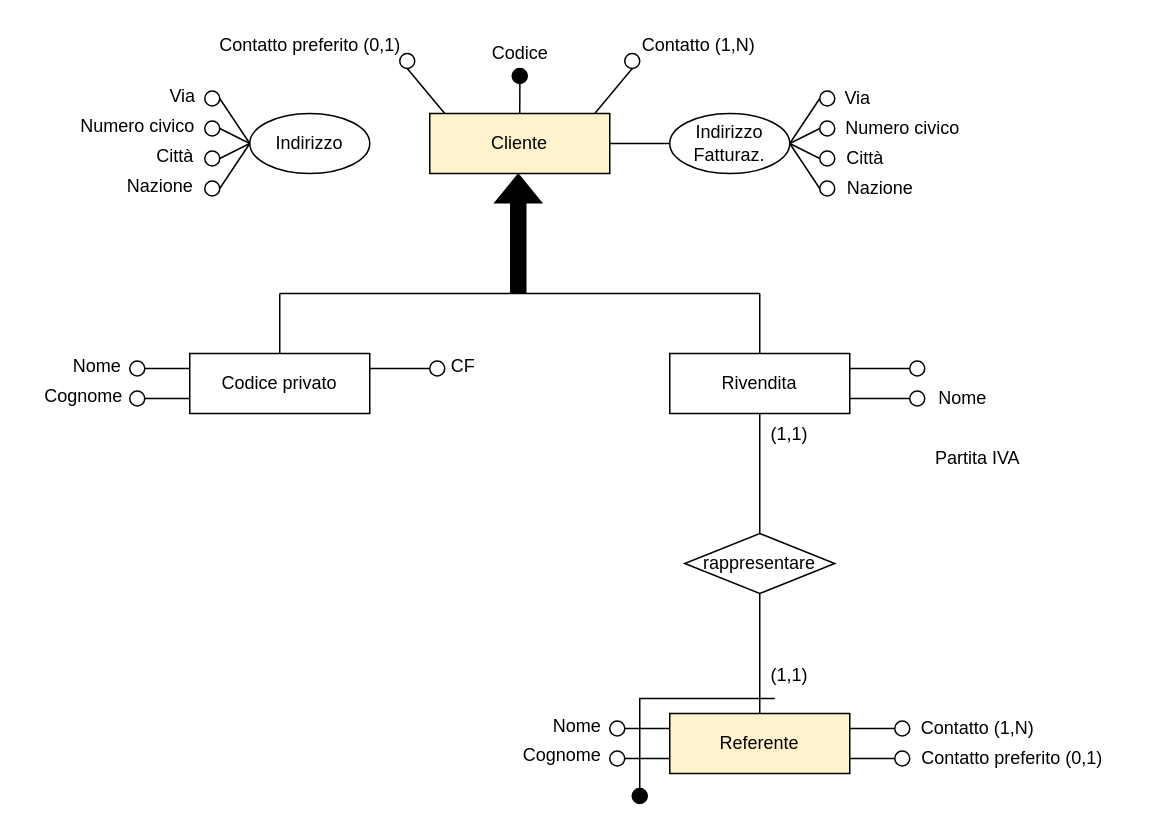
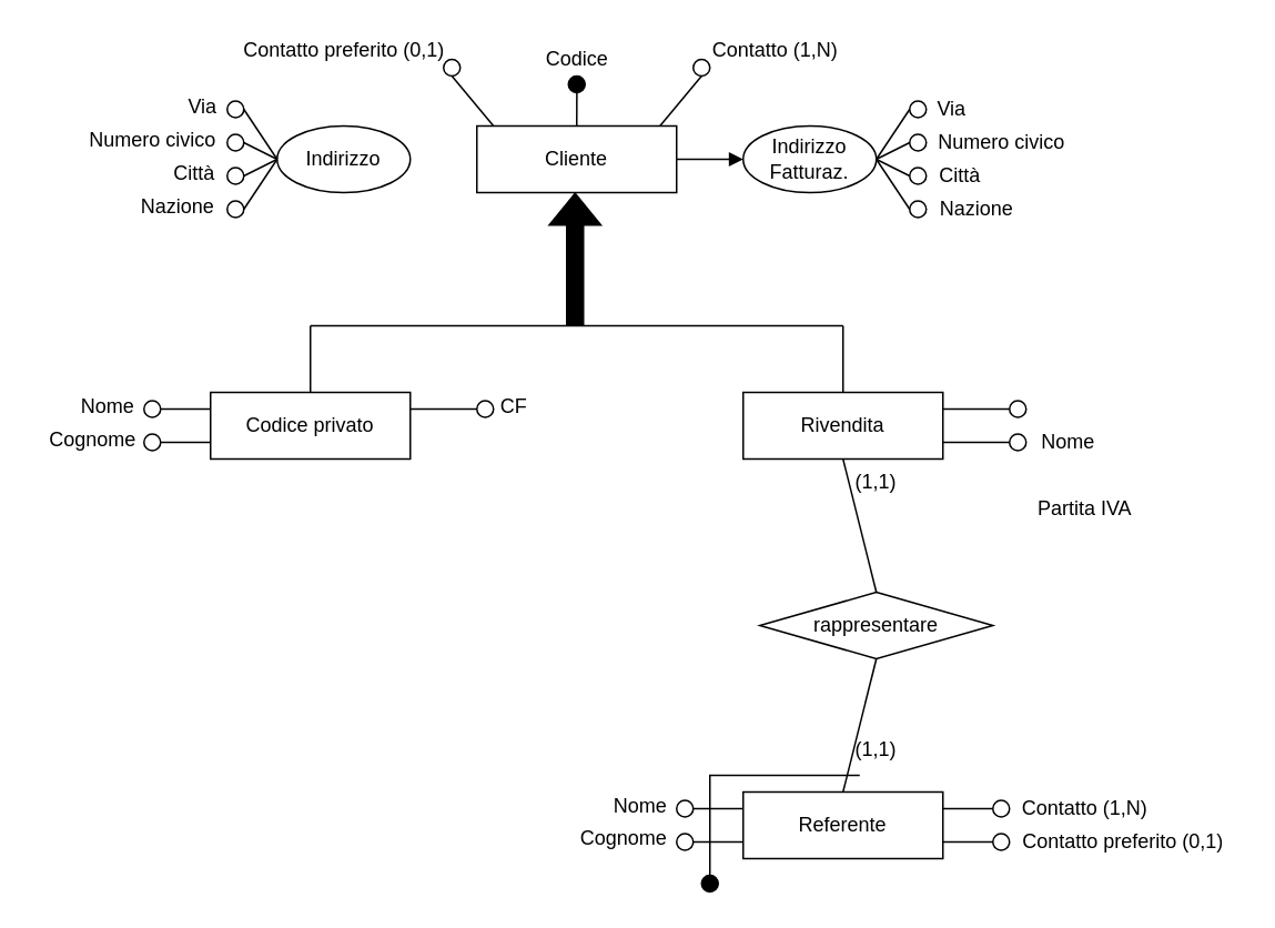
  <mxCell id="0" />
  <mxCell id="1" parent="0" />
- <mxCell id="2" value="Cliente" style="rounded=0;whiteSpace=wrap;html=1;strokeWidth=1;perimeterSpacing=0;fillColor=#fff2cc;" vertex="1" parent="1"><mxGeometry x="286" y="75" width="120" height="40" as="geometry" /></mxCell>
+ <mxCell id="2" value="Cliente" style="rounded=0;whiteSpace=wrap;html=1;strokeWidth=1;perimeterSpacing=0;" vertex="1" parent="1"><mxGeometry x="286" y="75" width="120" height="40" as="geometry" /></mxCell>
  <mxCell id="3" value="" style="endArrow=none;html=1;rounded=0;fillColor=#000000;entryX=0.166;entryY=0;entryDx=0;entryDy=0;entryPerimeter=0;" edge="1" parent="1"><mxGeometry width="50" height="50" relative="1" as="geometry"><mxPoint x="346.08" y="55" as="sourcePoint" /><mxPoint x="346" y="75" as="targetPoint" /></mxGeometry></mxCell>
  <mxCell id="4" value="" style="ellipse;whiteSpace=wrap;html=1;aspect=fixed;strokeWidth=1;fillColor=#000000;" vertex="1" parent="1"><mxGeometry x="341" y="45" width="10" height="10" as="geometry" /></mxCell>
  <mxCell id="5" value="Codice" style="text;html=1;align=center;verticalAlign=middle;resizable=0;points=[];autosize=1;strokeColor=none;fillColor=none;" vertex="1" parent="1"><mxGeometry x="321" y="25" width="50" height="20" as="geometry" /></mxCell>
  <mxCell id="6" value="" style="endArrow=none;html=1;rounded=0;fillColor=#000000;entryX=0.166;entryY=0;entryDx=0;entryDy=0;entryPerimeter=0;exitX=0.5;exitY=1;exitDx=0;exitDy=0;" edge="1" parent="1" source="7"><mxGeometry width="50" height="50" relative="1" as="geometry"><mxPoint x="396.08" y="55" as="sourcePoint" /><mxPoint x="396" y="75" as="targetPoint" /></mxGeometry></mxCell>
  <mxCell id="7" value="" style="ellipse;whiteSpace=wrap;html=1;aspect=fixed;strokeWidth=1;fillColor=none;" vertex="1" parent="1"><mxGeometry x="416" y="35" width="10" height="10" as="geometry" /></mxCell>
  <mxCell id="8" value="Contatto (1,N)" style="text;html=1;align=center;verticalAlign=middle;resizable=0;points=[];autosize=1;strokeColor=none;fillColor=none;" vertex="1" parent="1"><mxGeometry x="420" y="20" width="90" height="20" as="geometry" /></mxCell>
  <mxCell id="9" value="" style="ellipse;whiteSpace=wrap;html=1;aspect=fixed;strokeWidth=1;fillColor=none;" vertex="1" parent="1"><mxGeometry x="546" y="60" width="10" height="10" as="geometry" /></mxCell>
  <mxCell id="10" value="Indirizzo" style="ellipse;whiteSpace=wrap;html=1;" vertex="1" parent="1"><mxGeometry x="166" y="75" width="80" height="40" as="geometry" /></mxCell>
  <mxCell id="11" value="Indirizzo&lt;br&gt;Fatturaz." style="ellipse;whiteSpace=wrap;html=1;" vertex="1" parent="1"><mxGeometry x="446" y="75" width="80" height="40" as="geometry" /></mxCell>
- <mxCell id="12" value="" style="endArrow=none;html=1;rounded=0;exitX=1;exitY=0.5;exitDx=0;exitDy=0;entryX=0;entryY=0.5;entryDx=0;entryDy=0;" edge="1" parent="1" source="2" target="11"><mxGeometry width="50" height="50" relative="1" as="geometry"><mxPoint x="406" y="105" as="sourcePoint" /><mxPoint x="456" y="55" as="targetPoint" /></mxGeometry></mxCell>
+ <mxCell id="12" value="" style="endArrow=block;html=1;rounded=0;exitX=1;exitY=0.5;exitDx=0;exitDy=0;entryX=0;entryY=0.5;entryDx=0;entryDy=0;" edge="1" parent="1" source="2" target="11"><mxGeometry width="50" height="50" relative="1" as="geometry"><mxPoint x="406" y="105" as="sourcePoint" /><mxPoint x="456" y="55" as="targetPoint" /></mxGeometry></mxCell>
  <mxCell id="13" value="" style="ellipse;whiteSpace=wrap;html=1;aspect=fixed;strokeWidth=1;fillColor=none;" vertex="1" parent="1"><mxGeometry x="546" y="80" width="10" height="10" as="geometry" /></mxCell>
  <mxCell id="14" value="" style="ellipse;whiteSpace=wrap;html=1;aspect=fixed;strokeWidth=1;fillColor=none;" vertex="1" parent="1"><mxGeometry x="546" y="120" width="10" height="10" as="geometry" /></mxCell>
  <mxCell id="15" value="" style="endArrow=none;html=1;rounded=0;exitX=1;exitY=0.5;exitDx=0;exitDy=0;entryX=0;entryY=0.5;entryDx=0;entryDy=0;" edge="1" parent="1" source="11" target="9"><mxGeometry width="50" height="50" relative="1" as="geometry"><mxPoint x="516" y="125" as="sourcePoint" /><mxPoint x="566" y="75" as="targetPoint" /></mxGeometry></mxCell>
  <mxCell id="16" value="" style="endArrow=none;html=1;rounded=0;entryX=0;entryY=0.5;entryDx=0;entryDy=0;" edge="1" parent="1" target="13"><mxGeometry width="50" height="50" relative="1" as="geometry"><mxPoint x="526" y="95" as="sourcePoint" /><mxPoint x="566" y="75" as="targetPoint" /></mxGeometry></mxCell>
  <mxCell id="17" value="" style="endArrow=none;html=1;rounded=0;exitX=1;exitY=0.5;exitDx=0;exitDy=0;entryX=0;entryY=0.5;entryDx=0;entryDy=0;" edge="1" parent="1" source="11" target="14"><mxGeometry width="50" height="50" relative="1" as="geometry"><mxPoint x="516" y="125" as="sourcePoint" /><mxPoint x="566" y="75" as="targetPoint" /></mxGeometry></mxCell>
  <mxCell id="18" value="Via" style="text;html=1;align=center;verticalAlign=middle;resizable=0;points=[];autosize=1;strokeColor=none;fillColor=none;" vertex="1" parent="1"><mxGeometry x="556" y="55" width="30" height="20" as="geometry" /></mxCell>
  <mxCell id="19" value="Numero civico" style="text;html=1;align=center;verticalAlign=middle;resizable=0;points=[];autosize=1;strokeColor=none;fillColor=none;" vertex="1" parent="1"><mxGeometry x="556" y="75" width="90" height="20" as="geometry" /></mxCell>
  <mxCell id="20" value="Città" style="text;html=1;align=center;verticalAlign=middle;resizable=0;points=[];autosize=1;strokeColor=none;fillColor=none;" vertex="1" parent="1"><mxGeometry x="556" y="95" width="40" height="20" as="geometry" /></mxCell>
  <mxCell id="21" value="" style="ellipse;whiteSpace=wrap;html=1;aspect=fixed;strokeWidth=1;fillColor=none;" vertex="1" parent="1"><mxGeometry x="546" y="100" width="10" height="10" as="geometry" /></mxCell>
  <mxCell id="22" value="" style="endArrow=none;html=1;rounded=0;exitX=1;exitY=0.5;exitDx=0;exitDy=0;entryX=0;entryY=0.5;entryDx=0;entryDy=0;" edge="1" parent="1" source="11" target="21"><mxGeometry width="50" height="50" relative="1" as="geometry"><mxPoint x="566" y="115" as="sourcePoint" /><mxPoint x="616" y="65" as="targetPoint" /></mxGeometry></mxCell>
  <mxCell id="23" value="Nazione" style="text;html=1;align=center;verticalAlign=middle;resizable=0;points=[];autosize=1;strokeColor=none;fillColor=none;" vertex="1" parent="1"><mxGeometry x="556" y="115" width="60" height="20" as="geometry" /></mxCell>
  <mxCell id="24" value="" style="ellipse;whiteSpace=wrap;html=1;aspect=fixed;strokeWidth=1;fillColor=none;" vertex="1" parent="1"><mxGeometry x="136" y="60" width="10" height="10" as="geometry" /></mxCell>
  <mxCell id="25" value="" style="ellipse;whiteSpace=wrap;html=1;aspect=fixed;strokeWidth=1;fillColor=none;" vertex="1" parent="1"><mxGeometry x="136" y="80" width="10" height="10" as="geometry" /></mxCell>
  <mxCell id="26" value="" style="ellipse;whiteSpace=wrap;html=1;aspect=fixed;strokeWidth=1;fillColor=none;" vertex="1" parent="1"><mxGeometry x="136" y="120" width="10" height="10" as="geometry" /></mxCell>
  <mxCell id="27" value="" style="endArrow=none;html=1;rounded=0;entryX=1;entryY=0.5;entryDx=0;entryDy=0;" edge="1" parent="1" target="24"><mxGeometry width="50" height="50" relative="1" as="geometry"><mxPoint x="166" y="95" as="sourcePoint" /><mxPoint x="186" y="70" as="targetPoint" /></mxGeometry></mxCell>
  <mxCell id="28" value="" style="endArrow=none;html=1;rounded=0;entryX=1;entryY=0.5;entryDx=0;entryDy=0;" edge="1" parent="1" target="25"><mxGeometry width="50" height="50" relative="1" as="geometry"><mxPoint x="166" y="95" as="sourcePoint" /><mxPoint x="186" y="80" as="targetPoint" /></mxGeometry></mxCell>
  <mxCell id="29" value="" style="endArrow=none;html=1;rounded=0;entryX=1;entryY=0.5;entryDx=0;entryDy=0;" edge="1" parent="1" target="26"><mxGeometry width="50" height="50" relative="1" as="geometry"><mxPoint x="166" y="95" as="sourcePoint" /><mxPoint x="156" y="120" as="targetPoint" /></mxGeometry></mxCell>
  <mxCell id="30" value="Via" style="text;html=1;align=center;verticalAlign=middle;resizable=0;points=[];autosize=1;strokeColor=none;fillColor=none;" vertex="1" parent="1"><mxGeometry x="106" y="54" width="30" height="20" as="geometry" /></mxCell>
  <mxCell id="31" value="Numero civico" style="text;html=1;align=center;verticalAlign=middle;resizable=0;points=[];autosize=1;strokeColor=none;fillColor=none;" vertex="1" parent="1"><mxGeometry x="46" y="74" width="90" height="20" as="geometry" /></mxCell>
  <mxCell id="32" value="Città" style="text;html=1;align=center;verticalAlign=middle;resizable=0;points=[];autosize=1;strokeColor=none;fillColor=none;" vertex="1" parent="1"><mxGeometry x="96" y="94" width="40" height="20" as="geometry" /></mxCell>
  <mxCell id="33" value="" style="ellipse;whiteSpace=wrap;html=1;aspect=fixed;strokeWidth=1;fillColor=none;" vertex="1" parent="1"><mxGeometry x="136" y="100" width="10" height="10" as="geometry" /></mxCell>
  <mxCell id="34" value="" style="endArrow=none;html=1;rounded=0;entryX=1;entryY=0.5;entryDx=0;entryDy=0;" edge="1" parent="1" target="33"><mxGeometry width="50" height="50" relative="1" as="geometry"><mxPoint x="166" y="95" as="sourcePoint" /><mxPoint x="186" y="100" as="targetPoint" /></mxGeometry></mxCell>
  <mxCell id="35" value="Nazione" style="text;html=1;align=center;verticalAlign=middle;resizable=0;points=[];autosize=1;strokeColor=none;fillColor=none;" vertex="1" parent="1"><mxGeometry x="76" y="114" width="60" height="20" as="geometry" /></mxCell>
  <mxCell id="36" value="" style="ellipse;whiteSpace=wrap;html=1;aspect=fixed;strokeWidth=1;fillColor=none;" vertex="1" parent="1"><mxGeometry x="266" y="35" width="10" height="10" as="geometry" /></mxCell>
  <mxCell id="37" value="" style="endArrow=none;html=1;rounded=0;entryX=0.5;entryY=1;entryDx=0;entryDy=0;" edge="1" parent="1" target="36"><mxGeometry width="50" height="50" relative="1" as="geometry"><mxPoint x="296" y="75" as="sourcePoint" /><mxPoint x="376" y="55" as="targetPoint" /></mxGeometry></mxCell>
  <mxCell id="38" value="Contatto preferito (0,1)" style="text;html=1;align=center;verticalAlign=middle;resizable=0;points=[];autosize=1;strokeColor=none;fillColor=none;" vertex="1" parent="1"><mxGeometry x="136" y="20" width="140" height="20" as="geometry" /></mxCell>
  <mxCell id="39" value="Codice privato" style="rounded=0;whiteSpace=wrap;html=1;strokeWidth=1;perimeterSpacing=0;" vertex="1" parent="1"><mxGeometry x="126" y="235" width="120" height="40" as="geometry" /></mxCell>
  <mxCell id="40" value="Rivendita" style="rounded=0;whiteSpace=wrap;html=1;strokeWidth=1;perimeterSpacing=0;" vertex="1" parent="1"><mxGeometry x="446" y="235" width="120" height="40" as="geometry" /></mxCell>
  <mxCell id="41" value="" style="endArrow=none;html=1;rounded=0;" edge="1" parent="1"><mxGeometry width="50" height="50" relative="1" as="geometry"><mxPoint x="186" y="195" as="sourcePoint" /><mxPoint x="506" y="195" as="targetPoint" /></mxGeometry></mxCell>
  <mxCell id="42" value="" style="endArrow=none;html=1;rounded=0;exitX=0.5;exitY=0;exitDx=0;exitDy=0;" edge="1" parent="1" source="39"><mxGeometry width="50" height="50" relative="1" as="geometry"><mxPoint x="156" y="215" as="sourcePoint" /><mxPoint x="186" y="195" as="targetPoint" /></mxGeometry></mxCell>
  <mxCell id="43" value="" style="endArrow=none;html=1;rounded=0;exitX=0.5;exitY=0;exitDx=0;exitDy=0;" edge="1" parent="1" source="40"><mxGeometry width="50" height="50" relative="1" as="geometry"><mxPoint x="486" y="215" as="sourcePoint" /><mxPoint x="506" y="195" as="targetPoint" /></mxGeometry></mxCell>
  <mxCell id="44" value="" style="shape=flexArrow;endArrow=classic;html=1;rounded=0;fillColor=#000000;" edge="1" parent="1"><mxGeometry width="50" height="50" relative="1" as="geometry"><mxPoint x="345" y="195" as="sourcePoint" /><mxPoint x="345" y="115" as="targetPoint" /></mxGeometry></mxCell>
  <mxCell id="45" value="" style="ellipse;whiteSpace=wrap;html=1;aspect=fixed;strokeWidth=1;fillColor=none;" vertex="1" parent="1"><mxGeometry x="86" y="240" width="10" height="10" as="geometry" /></mxCell>
  <mxCell id="46" value="" style="endArrow=none;html=1;rounded=0;fillColor=#000000;exitX=1;exitY=0.5;exitDx=0;exitDy=0;entryX=0;entryY=0.25;entryDx=0;entryDy=0;" edge="1" parent="1" source="45" target="39"><mxGeometry width="50" height="50" relative="1" as="geometry"><mxPoint x="76" y="245" as="sourcePoint" /><mxPoint x="126" y="195" as="targetPoint" /></mxGeometry></mxCell>
  <mxCell id="47" value="Nome" style="text;html=1;align=center;verticalAlign=middle;resizable=0;points=[];autosize=1;strokeColor=none;fillColor=none;" vertex="1" parent="1"><mxGeometry x="39" y="234" width="50" height="20" as="geometry" /></mxCell>
  <mxCell id="48" value="" style="ellipse;whiteSpace=wrap;html=1;aspect=fixed;strokeWidth=1;fillColor=none;" vertex="1" parent="1"><mxGeometry x="86" y="260" width="10" height="10" as="geometry" /></mxCell>
  <mxCell id="49" value="" style="endArrow=none;html=1;rounded=0;fillColor=#000000;entryX=0;entryY=0.75;entryDx=0;entryDy=0;" edge="1" parent="1" target="39"><mxGeometry width="50" height="50" relative="1" as="geometry"><mxPoint x="96" y="265" as="sourcePoint" /><mxPoint x="116" y="215" as="targetPoint" /></mxGeometry></mxCell>
  <mxCell id="50" value="Cognome" style="text;html=1;align=center;verticalAlign=middle;resizable=0;points=[];autosize=1;strokeColor=none;fillColor=none;" vertex="1" parent="1"><mxGeometry x="20" y="254" width="70" height="20" as="geometry" /></mxCell>
  <mxCell id="51" value="" style="ellipse;whiteSpace=wrap;html=1;aspect=fixed;strokeWidth=1;fillColor=none;" vertex="1" parent="1"><mxGeometry x="286" y="240" width="10" height="10" as="geometry" /></mxCell>
  <mxCell id="52" value="" style="endArrow=none;html=1;rounded=0;fillColor=#000000;exitX=0;exitY=0.5;exitDx=0;exitDy=0;entryX=1;entryY=0.25;entryDx=0;entryDy=0;" edge="1" parent="1" source="51" target="39"><mxGeometry width="50" height="50" relative="1" as="geometry"><mxPoint x="186" y="304.44" as="sourcePoint" /><mxPoint x="160.96" y="275" as="targetPoint" /></mxGeometry></mxCell>
  <mxCell id="53" value="CF" style="text;html=1;align=center;verticalAlign=middle;resizable=0;points=[];autosize=1;strokeColor=none;fillColor=none;" vertex="1" parent="1"><mxGeometry x="293" y="234" width="30" height="20" as="geometry" /></mxCell>
  <mxCell id="54" value="" style="ellipse;whiteSpace=wrap;html=1;aspect=fixed;strokeWidth=1;fillColor=none;" vertex="1" parent="1"><mxGeometry x="606" y="240" width="10" height="10" as="geometry" /></mxCell>
  <mxCell id="55" value="" style="ellipse;whiteSpace=wrap;html=1;aspect=fixed;strokeWidth=1;fillColor=none;" vertex="1" parent="1"><mxGeometry x="606" y="260" width="10" height="10" as="geometry" /></mxCell>
  <mxCell id="56" value="Partita IVA" style="text;html=1;align=center;verticalAlign=middle;resizable=0;points=[];autosize=1;strokeColor=none;fillColor=none;" vertex="1" parent="1"><mxGeometry x="616" y="295" width="70" height="20" as="geometry" /></mxCell>
  <mxCell id="57" value="Nome" style="text;html=1;align=center;verticalAlign=middle;resizable=0;points=[];autosize=1;strokeColor=none;fillColor=none;" vertex="1" parent="1"><mxGeometry x="616" y="255" width="50" height="20" as="geometry" /></mxCell>
  <mxCell id="58" value="" style="endArrow=none;html=1;rounded=0;fillColor=#000000;entryX=0;entryY=0.5;entryDx=0;entryDy=0;exitX=1;exitY=0.25;exitDx=0;exitDy=0;" edge="1" parent="1" source="40" target="54"><mxGeometry width="50" height="50" relative="1" as="geometry"><mxPoint x="596" y="295" as="sourcePoint" /><mxPoint x="646" y="245" as="targetPoint" /></mxGeometry></mxCell>
  <mxCell id="59" value="" style="endArrow=none;html=1;rounded=0;fillColor=#000000;exitX=1;exitY=0.75;exitDx=0;exitDy=0;entryX=0;entryY=0.5;entryDx=0;entryDy=0;" edge="1" parent="1" source="40" target="55"><mxGeometry width="50" height="50" relative="1" as="geometry"><mxPoint x="596" y="295" as="sourcePoint" /><mxPoint x="646" y="245" as="targetPoint" /></mxGeometry></mxCell>
- <mxCell id="60" value="Referente" style="rounded=0;whiteSpace=wrap;html=1;strokeWidth=1;perimeterSpacing=0;fillColor=#fff2cc;" vertex="1" parent="1"><mxGeometry x="446" y="475" width="120" height="40" as="geometry" /></mxCell>
- <mxCell id="61" value="rappresentare" style="rhombus;whiteSpace=wrap;html=1;" vertex="1" parent="1"><mxGeometry x="456" y="355" width="100" height="40" as="geometry" /></mxCell>
+ <mxCell id="60" value="Referente" style="rounded=0;whiteSpace=wrap;html=1;strokeWidth=1;perimeterSpacing=0;" vertex="1" parent="1"><mxGeometry x="446" y="475" width="120" height="40" as="geometry" /></mxCell>
+ <mxCell id="61" value="rappresentare" style="rhombus;whiteSpace=wrap;html=1;" vertex="1" parent="1"><mxGeometry x="456" y="355" width="140" height="40" as="geometry" /></mxCell>
  <mxCell id="62" value="" style="endArrow=none;html=1;rounded=0;entryX=0.5;entryY=1;entryDx=0;entryDy=0;exitX=0.5;exitY=0;exitDx=0;exitDy=0;" edge="1" parent="1" source="61" target="40"><mxGeometry width="50" height="50" relative="1" as="geometry"><mxPoint x="456" y="395" as="sourcePoint" /><mxPoint x="506" y="345" as="targetPoint" /></mxGeometry></mxCell>
  <mxCell id="63" value="" style="endArrow=none;html=1;rounded=0;exitX=0.5;exitY=0;exitDx=0;exitDy=0;entryX=0.5;entryY=1;entryDx=0;entryDy=0;" edge="1" parent="1" source="60" target="61"><mxGeometry width="50" height="50" relative="1" as="geometry"><mxPoint x="456" y="395" as="sourcePoint" /><mxPoint x="536" y="415" as="targetPoint" /></mxGeometry></mxCell>
  <mxCell id="64" value="" style="ellipse;whiteSpace=wrap;html=1;aspect=fixed;strokeWidth=1;fillColor=none;" vertex="1" parent="1"><mxGeometry x="406" y="480" width="10" height="10" as="geometry" /></mxCell>
  <mxCell id="65" value="" style="endArrow=none;html=1;rounded=0;fillColor=#000000;exitX=1;exitY=0.5;exitDx=0;exitDy=0;entryX=0;entryY=0.25;entryDx=0;entryDy=0;" edge="1" parent="1" source="64"><mxGeometry width="50" height="50" relative="1" as="geometry"><mxPoint x="396" y="485" as="sourcePoint" /><mxPoint x="446" y="485" as="targetPoint" /></mxGeometry></mxCell>
  <mxCell id="66" value="Nome" style="text;html=1;align=center;verticalAlign=middle;resizable=0;points=[];autosize=1;strokeColor=none;fillColor=none;" vertex="1" parent="1"><mxGeometry x="359" y="474" width="50" height="20" as="geometry" /></mxCell>
  <mxCell id="67" value="" style="ellipse;whiteSpace=wrap;html=1;aspect=fixed;strokeWidth=1;fillColor=none;" vertex="1" parent="1"><mxGeometry x="406" y="500" width="10" height="10" as="geometry" /></mxCell>
  <mxCell id="68" value="" style="endArrow=none;html=1;rounded=0;fillColor=#000000;entryX=0;entryY=0.75;entryDx=0;entryDy=0;" edge="1" parent="1"><mxGeometry width="50" height="50" relative="1" as="geometry"><mxPoint x="416" y="505" as="sourcePoint" /><mxPoint x="446" y="505" as="targetPoint" /></mxGeometry></mxCell>
  <mxCell id="69" value="Cognome" style="text;html=1;align=center;verticalAlign=middle;resizable=0;points=[];autosize=1;strokeColor=none;fillColor=none;" vertex="1" parent="1"><mxGeometry x="339" y="493" width="70" height="20" as="geometry" /></mxCell>
  <mxCell id="70" value="Contatto (1,N)" style="text;html=1;align=center;verticalAlign=middle;resizable=0;points=[];autosize=1;strokeColor=none;fillColor=none;" vertex="1" parent="1"><mxGeometry x="606" y="475" width="90" height="20" as="geometry" /></mxCell>
  <mxCell id="71" value="Contatto preferito (0,1)" style="text;html=1;align=center;verticalAlign=middle;resizable=0;points=[];autosize=1;strokeColor=none;fillColor=none;" vertex="1" parent="1"><mxGeometry x="604" y="495" width="140" height="20" as="geometry" /></mxCell>
  <mxCell id="72" value="" style="ellipse;whiteSpace=wrap;html=1;aspect=fixed;strokeWidth=1;fillColor=none;" vertex="1" parent="1"><mxGeometry x="596" y="480" width="10" height="10" as="geometry" /></mxCell>
  <mxCell id="73" value="" style="ellipse;whiteSpace=wrap;html=1;aspect=fixed;strokeWidth=1;fillColor=none;" vertex="1" parent="1"><mxGeometry x="596" y="500" width="10" height="10" as="geometry" /></mxCell>
  <mxCell id="74" value="" style="endArrow=none;html=1;rounded=0;fillColor=#000000;entryX=0;entryY=0.5;entryDx=0;entryDy=0;exitX=1;exitY=0.25;exitDx=0;exitDy=0;" edge="1" parent="1" target="72"><mxGeometry width="50" height="50" relative="1" as="geometry"><mxPoint x="566" y="485" as="sourcePoint" /><mxPoint x="646" y="485" as="targetPoint" /></mxGeometry></mxCell>
  <mxCell id="75" value="" style="endArrow=none;html=1;rounded=0;fillColor=#000000;exitX=1;exitY=0.75;exitDx=0;exitDy=0;entryX=0;entryY=0.5;entryDx=0;entryDy=0;" edge="1" parent="1" target="73"><mxGeometry width="50" height="50" relative="1" as="geometry"><mxPoint x="566" y="505" as="sourcePoint" /><mxPoint x="646" y="485" as="targetPoint" /></mxGeometry></mxCell>
  <mxCell id="76" value="" style="endArrow=none;html=1;rounded=0;" edge="1" parent="1"><mxGeometry width="50" height="50" relative="1" as="geometry"><mxPoint x="426" y="525" as="sourcePoint" /><mxPoint x="516" y="465" as="targetPoint" /><Array as="points"><mxPoint x="426" y="465" /></Array></mxGeometry></mxCell>
  <mxCell id="77" value="" style="ellipse;whiteSpace=wrap;html=1;aspect=fixed;strokeWidth=1;fillColor=#000000;" vertex="1" parent="1"><mxGeometry x="421" y="525" width="10" height="10" as="geometry" /></mxCell>
  <mxCell id="78" value="(1,1)" style="text;html=1;strokeColor=none;fillColor=none;align=center;verticalAlign=middle;whiteSpace=wrap;rounded=0;" vertex="1" parent="1"><mxGeometry x="496" y="274" width="60" height="30" as="geometry" /></mxCell>
  <mxCell id="79" value="(1,1)" style="text;html=1;strokeColor=none;fillColor=none;align=center;verticalAlign=middle;whiteSpace=wrap;rounded=0;" vertex="1" parent="1"><mxGeometry x="496" y="435" width="60" height="30" as="geometry" /></mxCell>
